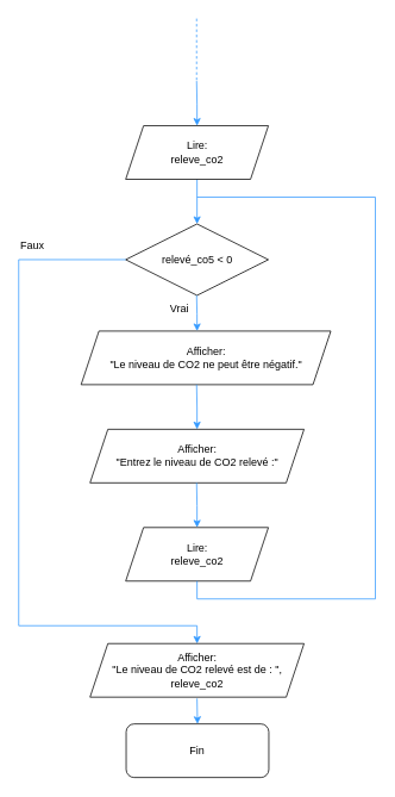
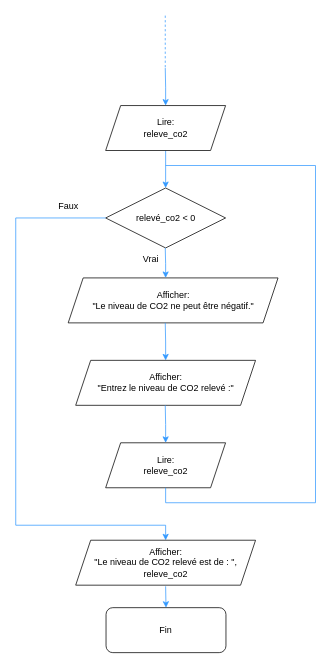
  <mxCell id="0" />
  <mxCell id="1" parent="0" />
  <mxCell id="2" value="" style="edgeStyle=orthogonalEdgeStyle;rounded=0;orthogonalLoop=1;jettySize=auto;html=1;strokeColor=#3399FF;" parent="1" source="3" target="4" edge="1"><mxGeometry relative="1" as="geometry" /></mxCell>
  <mxCell id="3" value="Lire:&lt;div&gt;releve_co2&lt;br&gt;&lt;/div&gt;" style="shape=parallelogram;perimeter=parallelogramPerimeter;whiteSpace=wrap;html=1;fixedSize=1;" parent="1" vertex="1"><mxGeometry x="140.5" y="140" width="160" height="60" as="geometry" /></mxCell>
- <mxCell id="4" value="relevé_co5 &amp;lt; 0" style="rhombus;whiteSpace=wrap;html=1;" parent="1" vertex="1"><mxGeometry x="140.5" y="250" width="160" height="80" as="geometry" /></mxCell>
+ <mxCell id="4" value="relevé_co2 &amp;lt; 0" style="rhombus;whiteSpace=wrap;html=1;" parent="1" vertex="1"><mxGeometry x="140.5" y="250" width="160" height="80" as="geometry" /></mxCell>
  <mxCell id="5" value="Afficher:&lt;div&gt;&quot;Le niveau de CO2 ne peut être négatif.&quot;&lt;/div&gt;" style="shape=parallelogram;perimeter=parallelogramPerimeter;whiteSpace=wrap;html=1;fixedSize=1;" parent="1" vertex="1"><mxGeometry x="90.5" y="370" width="280" height="60" as="geometry" /></mxCell>
  <mxCell id="6" value="" style="edgeStyle=orthogonalEdgeStyle;rounded=0;orthogonalLoop=1;jettySize=auto;html=1;strokeColor=#3399FF;" parent="1" edge="1"><mxGeometry relative="1" as="geometry"><mxPoint x="220" y="90" as="sourcePoint" /><mxPoint x="220.5" y="140" as="targetPoint" /></mxGeometry></mxCell>
  <mxCell id="7" value="" style="edgeStyle=orthogonalEdgeStyle;rounded=0;orthogonalLoop=1;jettySize=auto;html=1;strokeColor=#3399FF;" parent="1" edge="1"><mxGeometry relative="1" as="geometry"><mxPoint x="220" y="330" as="sourcePoint" /><mxPoint x="220.5" y="370" as="targetPoint" /></mxGeometry></mxCell>
  <mxCell id="8" value="" style="edgeStyle=orthogonalEdgeStyle;rounded=0;orthogonalLoop=1;jettySize=auto;html=1;strokeColor=#3399FF;" parent="1" edge="1"><mxGeometry relative="1" as="geometry"><mxPoint x="220" y="430" as="sourcePoint" /><mxPoint x="220.5" y="480" as="targetPoint" /></mxGeometry></mxCell>
  <mxCell id="9" value="Lire:&lt;div&gt;releve_co2&lt;br&gt;&lt;/div&gt;" style="shape=parallelogram;perimeter=parallelogramPerimeter;whiteSpace=wrap;html=1;fixedSize=1;" parent="1" vertex="1"><mxGeometry x="140.5" y="590" width="160" height="60" as="geometry" /></mxCell>
  <mxCell id="10" value="Afficher:&lt;div&gt;&quot;Entrez le niveau de CO2 relevé :&quot;&lt;/div&gt;" style="shape=parallelogram;perimeter=parallelogramPerimeter;whiteSpace=wrap;html=1;fixedSize=1;" parent="1" vertex="1"><mxGeometry x="100.5" y="480" width="240" height="60" as="geometry" /></mxCell>
  <mxCell id="11" value="" style="edgeStyle=orthogonalEdgeStyle;rounded=0;orthogonalLoop=1;jettySize=auto;html=1;strokeColor=#3399FF;" parent="1" edge="1"><mxGeometry relative="1" as="geometry"><mxPoint x="220" y="540" as="sourcePoint" /><mxPoint x="220.5" y="590" as="targetPoint" /></mxGeometry></mxCell>
  <mxCell id="12" value="" style="endArrow=none;html=1;rounded=0;fillColor=#dae8fc;strokeColor=#3399FF;" parent="1" edge="1"><mxGeometry width="50" height="50" relative="1" as="geometry"><mxPoint x="220.5" y="220" as="sourcePoint" /><mxPoint x="420.5" y="220" as="targetPoint" /></mxGeometry></mxCell>
  <mxCell id="13" value="" style="endArrow=none;html=1;rounded=0;fillColor=#dae8fc;strokeColor=#3399FF;" parent="1" edge="1"><mxGeometry width="50" height="50" relative="1" as="geometry"><mxPoint x="420.5" y="670" as="sourcePoint" /><mxPoint x="420.5" y="220" as="targetPoint" /></mxGeometry></mxCell>
  <mxCell id="14" value="" style="endArrow=none;html=1;rounded=0;fillColor=#dae8fc;strokeColor=#3399FF;" parent="1" edge="1"><mxGeometry width="50" height="50" relative="1" as="geometry"><mxPoint x="420.5" y="670" as="sourcePoint" /><mxPoint x="220.5" y="670" as="targetPoint" /></mxGeometry></mxCell>
  <mxCell id="15" value="" style="endArrow=none;html=1;rounded=0;fillColor=#dae8fc;strokeColor=#3399FF;" parent="1" edge="1"><mxGeometry width="50" height="50" relative="1" as="geometry"><mxPoint x="220.5" y="670" as="sourcePoint" /><mxPoint x="220.5" y="650" as="targetPoint" /></mxGeometry></mxCell>
  <mxCell id="16" value="Vrai" style="text;html=1;align=center;verticalAlign=middle;whiteSpace=wrap;rounded=0;" parent="1" vertex="1"><mxGeometry x="170.5" y="330" width="60" height="30" as="geometry" /></mxCell>
  <mxCell id="17" value="" style="endArrow=none;html=1;rounded=0;entryX=0;entryY=0.5;entryDx=0;entryDy=0;strokeColor=#3399FF;" parent="1" target="4" edge="1"><mxGeometry width="50" height="50" relative="1" as="geometry"><mxPoint x="20.5" y="290" as="sourcePoint" /><mxPoint x="280.5" y="290" as="targetPoint" /></mxGeometry></mxCell>
  <mxCell id="18" value="" style="endArrow=none;html=1;rounded=0;strokeColor=#3399FF;" parent="1" edge="1"><mxGeometry width="50" height="50" relative="1" as="geometry"><mxPoint x="20.5" y="700" as="sourcePoint" /><mxPoint x="20.5" y="290" as="targetPoint" /></mxGeometry></mxCell>
  <mxCell id="19" value="" style="endArrow=none;html=1;rounded=0;strokeColor=#3399FF;" parent="1" edge="1"><mxGeometry width="50" height="50" relative="1" as="geometry"><mxPoint x="220.5" y="700" as="sourcePoint" /><mxPoint x="20.5" y="700" as="targetPoint" /></mxGeometry></mxCell>
  <mxCell id="20" value="" style="endArrow=classic;html=1;rounded=0;strokeColor=#3399FF;" parent="1" edge="1"><mxGeometry width="50" height="50" relative="1" as="geometry"><mxPoint x="220.5" y="700" as="sourcePoint" /><mxPoint x="220.5" y="720" as="targetPoint" /></mxGeometry></mxCell>
  <mxCell id="21" value="Afficher:&lt;div&gt;&quot;Le niveau de CO2 relevé est de : &quot;, releve_co2&lt;/div&gt;" style="shape=parallelogram;perimeter=parallelogramPerimeter;whiteSpace=wrap;html=1;fixedSize=1;" parent="1" vertex="1"><mxGeometry x="100.5" y="720" width="240" height="60" as="geometry" /></mxCell>
- <mxCell id="22" value="Faux" style="text;html=1;align=center;verticalAlign=middle;whiteSpace=wrap;rounded=0;" parent="1" vertex="1"><mxGeometry x="6" y="260" width="60" height="30" as="geometry" /></mxCell>
+ <mxCell id="22" value="Faux" style="text;html=1;align=center;verticalAlign=middle;whiteSpace=wrap;rounded=0;" parent="1" vertex="1"><mxGeometry x="61" y="260" width="60" height="30" as="geometry" /></mxCell>
  <mxCell id="23" value="Fin" style="rounded=1;whiteSpace=wrap;html=1;" parent="1" vertex="1"><mxGeometry x="141" y="810" width="160" height="60" as="geometry" /></mxCell>
  <mxCell id="24" value="" style="edgeStyle=orthogonalEdgeStyle;rounded=0;orthogonalLoop=1;jettySize=auto;html=1;strokeColor=#3399FF;" parent="1" edge="1"><mxGeometry relative="1" as="geometry"><mxPoint x="220.5" y="781.5" as="sourcePoint" /><mxPoint x="221" y="810" as="targetPoint" /></mxGeometry></mxCell>
  <mxCell id="25" value="" style="endArrow=none;dashed=1;html=1;rounded=0;strokeColor=#3399FF;" parent="1" edge="1"><mxGeometry width="50" height="50" relative="1" as="geometry"><mxPoint x="220" y="20" as="sourcePoint" /><mxPoint x="220" y="90" as="targetPoint" /></mxGeometry></mxCell>
